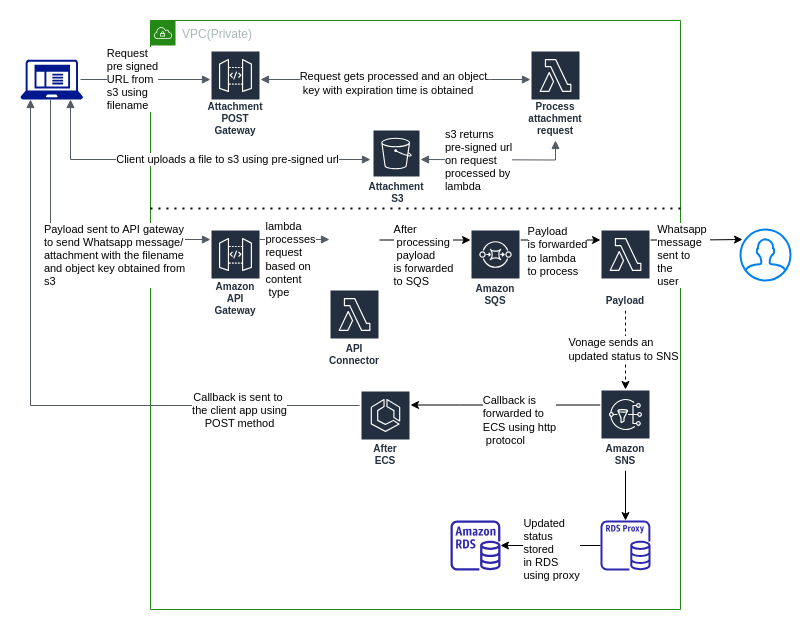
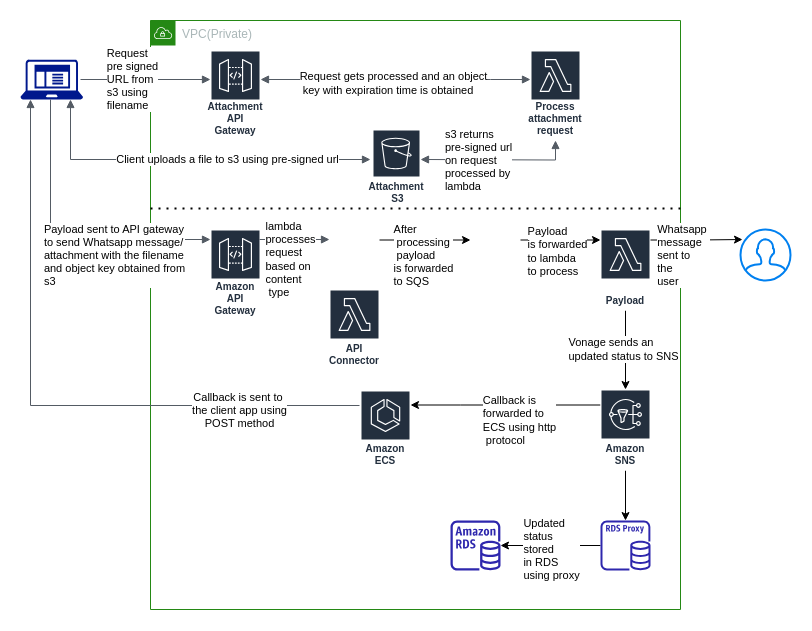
  <mxCell id="0" />
  <mxCell id="1" parent="0" />
  <mxCell id="2" value="" style="sketch=0;aspect=fixed;pointerEvents=1;shadow=0;dashed=0;html=1;strokeColor=none;labelPosition=center;verticalLabelPosition=bottom;verticalAlign=top;align=center;fillColor=#00188D;shape=mxgraph.mscae.enterprise.client_application" vertex="1" parent="1"><mxGeometry x="20" y="59" width="62.5" height="40" as="geometry" /></mxCell>
  <mxCell id="3" value="VPC(Private)" style="points=[[0,0],[0.25,0],[0.5,0],[0.75,0],[1,0],[1,0.25],[1,0.5],[1,0.75],[1,1],[0.75,1],[0.5,1],[0.25,1],[0,1],[0,0.75],[0,0.5],[0,0.25]];outlineConnect=0;gradientColor=none;html=1;whiteSpace=wrap;fontSize=12;fontStyle=0;container=1;pointerEvents=0;collapsible=0;recursiveResize=0;shape=mxgraph.aws4.group;grIcon=mxgraph.aws4.group_vpc;strokeColor=#248814;fillColor=none;verticalAlign=top;align=left;spacingLeft=30;fontColor=#AAB7B8;dashed=0;" vertex="1" parent="1"><mxGeometry x="150" y="20" width="530" height="589" as="geometry" /></mxCell>
- <mxCell id="4" value="Attachment POST Gateway" style="sketch=0;outlineConnect=0;fontColor=#232F3E;gradientColor=none;strokeColor=#ffffff;fillColor=#232F3E;dashed=0;verticalLabelPosition=middle;verticalAlign=bottom;align=center;html=1;whiteSpace=wrap;fontSize=10;fontStyle=1;spacing=3;shape=mxgraph.aws4.productIcon;prIcon=mxgraph.aws4.api_gateway;" vertex="1" parent="3"><mxGeometry x="60" y="30" width="50" height="90" as="geometry" /></mxCell>
+ <mxCell id="4" value="Attachment API Gateway" style="sketch=0;outlineConnect=0;fontColor=#232F3E;gradientColor=none;strokeColor=#ffffff;fillColor=#232F3E;dashed=0;verticalLabelPosition=middle;verticalAlign=bottom;align=center;html=1;whiteSpace=wrap;fontSize=10;fontStyle=1;spacing=3;shape=mxgraph.aws4.productIcon;prIcon=mxgraph.aws4.api_gateway;" vertex="1" parent="3"><mxGeometry x="60" y="30" width="50" height="90" as="geometry" /></mxCell>
  <mxCell id="5" value="Process attachment request" style="sketch=0;outlineConnect=0;fontColor=#232F3E;gradientColor=none;strokeColor=#ffffff;fillColor=#232F3E;dashed=0;verticalLabelPosition=middle;verticalAlign=bottom;align=center;html=1;whiteSpace=wrap;fontSize=10;fontStyle=1;spacing=3;shape=mxgraph.aws4.productIcon;prIcon=mxgraph.aws4.lambda;" vertex="1" parent="3"><mxGeometry x="380" y="30" width="50" height="90" as="geometry" /></mxCell>
  <mxCell id="6" value="Attachment&lt;br&gt;&amp;nbsp;S3" style="sketch=0;outlineConnect=0;fontColor=#232F3E;gradientColor=none;strokeColor=#ffffff;fillColor=#232F3E;dashed=0;verticalLabelPosition=middle;verticalAlign=bottom;align=center;html=1;whiteSpace=wrap;fontSize=10;fontStyle=1;spacing=3;shape=mxgraph.aws4.productIcon;prIcon=mxgraph.aws4.s3;" vertex="1" parent="3"><mxGeometry x="222" y="109" width="48" height="79" as="geometry" /></mxCell>
  <mxCell id="7" value="Amazon API Gateway" style="sketch=0;outlineConnect=0;fontColor=#232F3E;gradientColor=none;strokeColor=#ffffff;fillColor=#232F3E;dashed=0;verticalLabelPosition=middle;verticalAlign=bottom;align=center;html=1;whiteSpace=wrap;fontSize=10;fontStyle=1;spacing=3;shape=mxgraph.aws4.productIcon;prIcon=mxgraph.aws4.api_gateway;" vertex="1" parent="3"><mxGeometry x="60" y="209" width="50" height="91" as="geometry" /></mxCell>
  <mxCell id="8" style="edgeStyle=orthogonalEdgeStyle;rounded=0;orthogonalLoop=1;jettySize=auto;html=1;" edge="1" parent="3"><mxGeometry relative="1" as="geometry"><mxPoint x="229" y="219.5" as="sourcePoint" /><mxPoint x="320" y="219.5" as="targetPoint" /></mxGeometry></mxCell>
  <mxCell id="9" value="&lt;div style=&quot;text-align: justify&quot;&gt;After&lt;/div&gt;&lt;div style=&quot;text-align: justify&quot;&gt;&amp;nbsp;processing&lt;/div&gt;&lt;div style=&quot;text-align: justify&quot;&gt;&amp;nbsp;payload&lt;/div&gt;&lt;div style=&quot;text-align: justify&quot;&gt;is forwarded&lt;/div&gt;&lt;div style=&quot;text-align: justify&quot;&gt;to SQS&lt;/div&gt;" style="edgeLabel;html=1;align=center;verticalAlign=middle;resizable=0;points=[];" vertex="1" connectable="0" parent="8"><mxGeometry x="-0.077" relative="1" as="geometry"><mxPoint x="1" y="15" as="offset" /></mxGeometry></mxCell>
  <mxCell id="10" value="API Connector" style="sketch=0;outlineConnect=0;fontColor=#232F3E;gradientColor=none;strokeColor=#ffffff;fillColor=#232F3E;dashed=0;verticalLabelPosition=middle;verticalAlign=bottom;align=center;html=1;whiteSpace=wrap;fontSize=10;fontStyle=1;spacing=3;shape=mxgraph.aws4.productIcon;prIcon=mxgraph.aws4.lambda;" vertex="1" parent="3"><mxGeometry x="179" y="269" width="50" height="81" as="geometry" /></mxCell>
  <mxCell id="11" value="&lt;div style=&quot;text-align: justify&quot;&gt;&lt;br&gt;&lt;/div&gt;" style="edgeStyle=orthogonalEdgeStyle;rounded=0;orthogonalLoop=1;jettySize=auto;html=1;" edge="1" parent="3"><mxGeometry relative="1" as="geometry"><mxPoint x="370" y="219.5" as="sourcePoint" /><mxPoint x="450" y="219.5" as="targetPoint" /></mxGeometry></mxCell>
  <mxCell id="12" value="&lt;div style=&quot;text-align: justify&quot;&gt;Payload&amp;nbsp;&lt;/div&gt;&lt;div style=&quot;text-align: justify&quot;&gt;is forwarded&lt;/div&gt;&lt;div style=&quot;text-align: justify&quot;&gt;to lambda&lt;/div&gt;&lt;div style=&quot;text-align: justify&quot;&gt;to process&lt;/div&gt;" style="edgeLabel;html=1;align=center;verticalAlign=middle;resizable=0;points=[];" vertex="1" connectable="0" parent="11"><mxGeometry x="-0.1" y="1" relative="1" as="geometry"><mxPoint y="12" as="offset" /></mxGeometry></mxCell>
- <mxCell id="13" value="Amazon SQS" style="sketch=0;outlineConnect=0;fontColor=#232F3E;gradientColor=none;strokeColor=#ffffff;fillColor=#232F3E;dashed=0;verticalLabelPosition=middle;verticalAlign=bottom;align=center;html=1;whiteSpace=wrap;fontSize=10;fontStyle=1;spacing=3;shape=mxgraph.aws4.productIcon;prIcon=mxgraph.aws4.sqs;" vertex="1" parent="3"><mxGeometry x="320" y="209" width="50" height="81" as="geometry" /></mxCell>
- <mxCell id="14" style="edgeStyle=orthogonalEdgeStyle;rounded=0;orthogonalLoop=1;jettySize=auto;html=1;dashed=1;" edge="1" parent="3" source="16" target="22"><mxGeometry relative="1" as="geometry" /></mxCell>
+ <mxCell id="14" style="edgeStyle=orthogonalEdgeStyle;rounded=0;orthogonalLoop=1;jettySize=auto;html=1;" edge="1" parent="3" source="16" target="22"><mxGeometry relative="1" as="geometry" /></mxCell>
  <mxCell id="15" value="&lt;div style=&quot;text-align: justify&quot;&gt;Vonage&amp;nbsp;sends an&lt;/div&gt;&lt;div style=&quot;text-align: justify&quot;&gt;updated status to SNS&lt;/div&gt;" style="edgeLabel;html=1;align=center;verticalAlign=middle;resizable=0;points=[];" vertex="1" connectable="0" parent="14"><mxGeometry x="-0.443" y="3" relative="1" as="geometry"><mxPoint x="-6" y="16" as="offset" /></mxGeometry></mxCell>
  <mxCell id="16" value="Payload" style="sketch=0;outlineConnect=0;fontColor=#232F3E;gradientColor=none;strokeColor=#ffffff;fillColor=#232F3E;dashed=0;verticalLabelPosition=middle;verticalAlign=bottom;align=center;html=1;whiteSpace=wrap;fontSize=10;fontStyle=1;spacing=3;shape=mxgraph.aws4.productIcon;prIcon=mxgraph.aws4.lambda;" vertex="1" parent="3"><mxGeometry x="450" y="209" width="50" height="81" as="geometry" /></mxCell>
  <mxCell id="17" style="edgeStyle=orthogonalEdgeStyle;rounded=0;orthogonalLoop=1;jettySize=auto;html=1;" edge="1" parent="3" source="22" target="35"><mxGeometry relative="1" as="geometry" /></mxCell>
  <mxCell id="18" style="edgeStyle=orthogonalEdgeStyle;rounded=0;orthogonalLoop=1;jettySize=auto;html=1;" edge="1" parent="3"><mxGeometry relative="1" as="geometry"><mxPoint x="450" y="384.5" as="sourcePoint" /><mxPoint x="260" y="384.5" as="targetPoint" /><Array as="points"><mxPoint x="310" y="385" /><mxPoint x="310" y="385" /></Array></mxGeometry></mxCell>
  <mxCell id="19" value="&lt;span style=&quot;color: rgba(0 , 0 , 0 , 0) ; font-family: monospace ; font-size: 0px ; background-color: rgb(248 , 249 , 250)&quot;&gt;%3CmxGraphModel%3E%3Croot%3E%3CmxCell%20id%3D%220%22%2F%3E%3CmxCell%20id%3D%221%22%20parent%3D%220%22%2F%3E%3CmxCell%20id%3D%222%22%20value%3D%22%26lt%3Bdiv%20style%3D%26quot%3Btext-align%3A%20justify%26quot%3B%26gt%3Bupdated%26lt%3B%2Fdiv%26gt%3B%26lt%3Bdiv%20style%3D%26quot%3Btext-align%3A%20justify%26quot%3B%26gt%3Bstatus%26lt%3B%2Fdiv%26gt%3B%26lt%3Bdiv%20style%3D%26quot%3Btext-align%3A%20justify%26quot%3B%26gt%3Bstored%26lt%3B%2Fdiv%26gt%3B%26lt%3Bdiv%20style%3D%26quot%3Btext-align%3A%20justify%26quot%3B%26gt%3Bin%20rds%26lt%3B%2Fdiv%26gt%3B%26lt%3Bdiv%20style%3D%26quot%3Btext-align%3A%20justify%26quot%3B%26gt%3Busing%20proxy%26lt%3B%2Fdiv%26gt%3B%22%20style%3D%22edgeLabel%3Bhtml%3D1%3Balign%3Dcenter%3BverticalAlign%3Dmiddle%3Bresizable%3D0%3Bpoints%3D%5B%5D%3B%22%20vertex%3D%221%22%20connectable%3D%220%22%20parent%3D%221%22%3E%3CmxGeometry%20x%3D%22540%22%20y%3D%22559%22%20as%3D%22geometry%22%2F%3E%3C%2FmxCell%3E%3C%2Froot%3E%3C%2FmxGraphModel%3E&lt;/span&gt;&lt;span style=&quot;color: rgba(0 , 0 , 0 , 0) ; font-family: monospace ; font-size: 0px ; background-color: rgb(248 , 249 , 250)&quot;&gt;%3CmxGraphModel%3E%3Croot%3E%3CmxCell%20id%3D%220%22%2F%3E%3CmxCell%20id%3D%221%22%20parent%3D%220%22%2F%3E%3CmxCell%20id%3D%222%22%20value%3D%22%26lt%3Bdiv%20style%3D%26quot%3Btext-align%3A%20justify%26quot%3B%26gt%3Bupdated%26lt%3B%2Fdiv%26gt%3B%26lt%3Bdiv%20style%3D%26quot%3Btext-align%3A%20justify%26quot%3B%26gt%3Bstatus%26lt%3B%2Fdiv%26gt%3B%26lt%3Bdiv%20style%3D%26quot%3Btext-align%3A%20justify%26quot%3B%26gt%3Bstored%26lt%3B%2Fdiv%26gt%3B%26lt%3Bdiv%20style%3D%26quot%3Btext-align%3A%20justify%26quot%3B%26gt%3Bin%20rds%26lt%3B%2Fdiv%26gt%3B%26lt%3Bdiv%20style%3D%26quot%3Btext-align%3A%20justify%26quot%3B%26gt%3Busing%20proxy%26lt%3B%2Fdiv%26gt%3B%22%20style%3D%22edgeLabel%3Bhtml%3D1%3Balign%3Dcenter%3BverticalAlign%3Dmiddle%3Bresizable%3D0%3Bpoints%3D%5B%5D%3B%22%20vertex%3D%221%22%20connectable%3D%220%22%20parent%3D%221%22%3E%3CmxGeometry%20x%3D%22540%22%20y%3D%22559%22%20as%3D%22geometry%22%2F%3E%3C%2FmxCell%3E%3C%2Froot%3E%3C%2FmxGraphModel%3E&lt;/span&gt;" style="edgeLabel;html=1;align=center;verticalAlign=middle;resizable=0;points=[];" vertex="1" connectable="0" parent="18"><mxGeometry x="-0.032" y="-1" relative="1" as="geometry"><mxPoint as="offset" /></mxGeometry></mxCell>
  <mxCell id="20" value="&lt;span style=&quot;color: rgba(0 , 0 , 0 , 0) ; font-family: monospace ; font-size: 0px ; background-color: rgb(248 , 249 , 250)&quot;&gt;%3CmxGraphModel%3E%3Croot%3E%3CmxCell%20id%3D%220%22%2F%3E%3CmxCell%20id%3D%221%22%20parent%3D%220%22%2F%3E%3CmxCell%20id%3D%222%22%20value%3D%22%26lt%3Bdiv%20style%3D%26quot%3Btext-align%3A%20justify%26quot%3B%26gt%3Bupdated%26lt%3B%2Fdiv%26gt%3B%26lt%3Bdiv%20style%3D%26quot%3Btext-align%3A%20justify%26quot%3B%26gt%3Bstatus%26lt%3B%2Fdiv%26gt%3B%26lt%3Bdiv%20style%3D%26quot%3Btext-align%3A%20justify%26quot%3B%26gt%3Bstored%26lt%3B%2Fdiv%26gt%3B%26lt%3Bdiv%20style%3D%26quot%3Btext-align%3A%20justify%26quot%3B%26gt%3Bin%20rds%26lt%3B%2Fdiv%26gt%3B%26lt%3Bdiv%20style%3D%26quot%3Btext-align%3A%20justify%26quot%3B%26gt%3Busing%20proxy%26lt%3B%2Fdiv%26gt%3B%22%20style%3D%22edgeLabel%3Bhtml%3D1%3Balign%3Dcenter%3BverticalAlign%3Dmiddle%3Bresizable%3D0%3Bpoints%3D%5B%5D%3B%22%20vertex%3D%221%22%20connectable%3D%220%22%20parent%3D%221%22%3E%3CmxGeometry%20x%3D%22540%22%20y%3D%22559%22%20as%3D%22geometry%22%2F%3E%3C%2FmxCell%3E%3C%2Froot%3E%3C%2FmxGraphModel%3E&lt;/span&gt;" style="edgeLabel;html=1;align=center;verticalAlign=middle;resizable=0;points=[];" vertex="1" connectable="0" parent="18"><mxGeometry x="0.032" y="4" relative="1" as="geometry"><mxPoint as="offset" /></mxGeometry></mxCell>
  <mxCell id="21" value="&lt;div style=&quot;text-align: justify&quot;&gt;Callback is&lt;/div&gt;&lt;div style=&quot;text-align: justify&quot;&gt;forwarded to&lt;/div&gt;&lt;div style=&quot;text-align: justify&quot;&gt;ECS using http&lt;/div&gt;&lt;div style=&quot;text-align: justify&quot;&gt;&amp;nbsp;protocol&lt;/div&gt;" style="edgeLabel;html=1;align=center;verticalAlign=middle;resizable=0;points=[];" vertex="1" connectable="0" parent="18"><mxGeometry x="-0.242" relative="1" as="geometry"><mxPoint x="-10" y="15" as="offset" /></mxGeometry></mxCell>
  <mxCell id="22" value="Amazon SNS" style="sketch=0;outlineConnect=0;fontColor=#232F3E;gradientColor=none;strokeColor=#ffffff;fillColor=#232F3E;dashed=0;verticalLabelPosition=middle;verticalAlign=bottom;align=center;html=1;whiteSpace=wrap;fontSize=10;fontStyle=1;spacing=3;shape=mxgraph.aws4.productIcon;prIcon=mxgraph.aws4.sns;" vertex="1" parent="3"><mxGeometry x="450" y="369" width="50" height="81" as="geometry" /></mxCell>
  <mxCell id="23" value="" style="sketch=0;outlineConnect=0;fontColor=#232F3E;gradientColor=none;fillColor=#2E27AD;strokeColor=none;dashed=0;verticalLabelPosition=bottom;verticalAlign=top;align=center;html=1;fontSize=12;fontStyle=0;aspect=fixed;pointerEvents=1;shape=mxgraph.aws4.rds_instance;" vertex="1" parent="3"><mxGeometry x="300" y="500" width="50" height="50" as="geometry" /></mxCell>
- <mxCell id="24" value="After ECS" style="sketch=0;outlineConnect=0;fontColor=#232F3E;gradientColor=none;strokeColor=#ffffff;fillColor=#232F3E;dashed=0;verticalLabelPosition=middle;verticalAlign=bottom;align=center;html=1;whiteSpace=wrap;fontSize=10;fontStyle=1;spacing=3;shape=mxgraph.aws4.productIcon;prIcon=mxgraph.aws4.ecs;" vertex="1" parent="3"><mxGeometry x="210" y="370" width="50" height="80" as="geometry" /></mxCell>
+ <mxCell id="24" value="Amazon ECS" style="sketch=0;outlineConnect=0;fontColor=#232F3E;gradientColor=none;strokeColor=#ffffff;fillColor=#232F3E;dashed=0;verticalLabelPosition=middle;verticalAlign=bottom;align=center;html=1;whiteSpace=wrap;fontSize=10;fontStyle=1;spacing=3;shape=mxgraph.aws4.productIcon;prIcon=mxgraph.aws4.ecs;" vertex="1" parent="3"><mxGeometry x="210" y="370" width="50" height="80" as="geometry" /></mxCell>
  <mxCell id="25" value="" style="edgeStyle=orthogonalEdgeStyle;html=1;endArrow=block;elbow=vertical;startArrow=none;endFill=1;strokeColor=#545B64;rounded=0;" edge="1" parent="3"><mxGeometry width="100" relative="1" as="geometry"><mxPoint x="-70" y="59" as="sourcePoint" /><mxPoint x="60" y="59" as="targetPoint" /><Array as="points"><mxPoint x="-10" y="59" /><mxPoint x="-10" y="59" /></Array></mxGeometry></mxCell>
  <mxCell id="26" value="&lt;div style=&quot;text-align: justify&quot;&gt;Request&lt;/div&gt;&lt;div style=&quot;text-align: justify&quot;&gt;pre signed&lt;/div&gt;&lt;div style=&quot;text-align: justify&quot;&gt;URL from&lt;/div&gt;&lt;div style=&quot;text-align: justify&quot;&gt;s3 using&lt;/div&gt;&lt;div style=&quot;text-align: justify&quot;&gt;filename&lt;/div&gt;" style="edgeLabel;html=1;align=center;verticalAlign=middle;resizable=0;points=[];" vertex="1" connectable="0" parent="25"><mxGeometry x="-0.215" y="1" relative="1" as="geometry"><mxPoint as="offset" /></mxGeometry></mxCell>
  <mxCell id="27" value="" style="edgeStyle=orthogonalEdgeStyle;html=1;endArrow=block;elbow=vertical;startArrow=block;startFill=1;endFill=1;strokeColor=#545B64;rounded=0;" edge="1" parent="3"><mxGeometry width="100" relative="1" as="geometry"><mxPoint x="110" y="59" as="sourcePoint" /><mxPoint x="380" y="59" as="targetPoint" /><Array as="points"><mxPoint x="340" y="59" /><mxPoint x="340" y="59" /></Array></mxGeometry></mxCell>
  <mxCell id="28" value="&lt;div style=&quot;text-align: justify&quot;&gt;Request gets processed and an object&lt;/div&gt;&lt;div style=&quot;text-align: justify&quot;&gt;&amp;nbsp;key with expiration time is obtained&lt;/div&gt;" style="edgeLabel;html=1;align=center;verticalAlign=middle;resizable=0;points=[];" vertex="1" connectable="0" parent="27"><mxGeometry x="-0.133" y="-3" relative="1" as="geometry"><mxPoint x="15" as="offset" /></mxGeometry></mxCell>
  <mxCell id="29" value="" style="edgeStyle=orthogonalEdgeStyle;html=1;endArrow=block;elbow=vertical;startArrow=block;startFill=1;endFill=1;strokeColor=#545B64;rounded=0;" edge="1" parent="3" target="5"><mxGeometry width="100" relative="1" as="geometry"><mxPoint x="270" y="139" as="sourcePoint" /><mxPoint x="370" y="139" as="targetPoint" /></mxGeometry></mxCell>
  <mxCell id="30" value="&lt;div style=&quot;text-align: justify&quot;&gt;s3 returns&amp;nbsp;&lt;/div&gt;&lt;div style=&quot;text-align: justify&quot;&gt;pre-signed url&lt;/div&gt;&lt;div style=&quot;text-align: justify&quot;&gt;on request&lt;/div&gt;&lt;div style=&quot;text-align: justify&quot;&gt;processed by&lt;/div&gt;&lt;div style=&quot;text-align: justify&quot;&gt;lambda&lt;/div&gt;" style="edgeLabel;html=1;align=center;verticalAlign=middle;resizable=0;points=[];" vertex="1" connectable="0" parent="29"><mxGeometry x="-0.368" relative="1" as="geometry"><mxPoint x="9" as="offset" /></mxGeometry></mxCell>
  <mxCell id="31" value="" style="edgeStyle=orthogonalEdgeStyle;html=1;endArrow=block;elbow=vertical;startArrow=none;endFill=1;strokeColor=#545B64;rounded=0;" edge="1" parent="3"><mxGeometry width="100" relative="1" as="geometry"><mxPoint x="109" y="219" as="sourcePoint" /><mxPoint x="179" y="219" as="targetPoint" /></mxGeometry></mxCell>
  <mxCell id="32" value="&lt;div style=&quot;text-align: justify&quot;&gt;lambda&lt;/div&gt;&lt;div style=&quot;text-align: justify&quot;&gt;processes&lt;/div&gt;&lt;div style=&quot;text-align: justify&quot;&gt;request&lt;/div&gt;&lt;div style=&quot;text-align: justify&quot;&gt;based on&lt;/div&gt;&lt;div style=&quot;text-align: justify&quot;&gt;content&lt;/div&gt;&lt;div style=&quot;text-align: justify&quot;&gt;&amp;nbsp;type&lt;/div&gt;" style="edgeLabel;html=1;align=center;verticalAlign=middle;resizable=0;points=[];" vertex="1" connectable="0" parent="31"><mxGeometry x="-0.171" y="3" relative="1" as="geometry"><mxPoint x="1" y="22" as="offset" /></mxGeometry></mxCell>
  <mxCell id="33" style="edgeStyle=orthogonalEdgeStyle;rounded=0;orthogonalLoop=1;jettySize=auto;html=1;" edge="1" parent="3" source="35" target="23"><mxGeometry relative="1" as="geometry" /></mxCell>
  <mxCell id="34" value="&lt;div style=&quot;text-align: justify&quot;&gt;Updated&lt;/div&gt;&lt;div style=&quot;text-align: justify&quot;&gt;status&lt;/div&gt;&lt;div style=&quot;text-align: justify&quot;&gt;stored&lt;/div&gt;&lt;div style=&quot;text-align: justify&quot;&gt;in RDS&lt;/div&gt;&lt;div style=&quot;text-align: justify&quot;&gt;using proxy&lt;/div&gt;" style="edgeLabel;html=1;align=center;verticalAlign=middle;resizable=0;points=[];" vertex="1" connectable="0" parent="33"><mxGeometry x="0.18" y="3" relative="1" as="geometry"><mxPoint x="9" as="offset" /></mxGeometry></mxCell>
  <mxCell id="35" value="" style="sketch=0;outlineConnect=0;fontColor=#232F3E;gradientColor=none;fillColor=#2E27AD;strokeColor=none;dashed=0;verticalLabelPosition=bottom;verticalAlign=top;align=center;html=1;fontSize=12;fontStyle=0;aspect=fixed;pointerEvents=1;shape=mxgraph.aws4.rds_proxy;" vertex="1" parent="3"><mxGeometry x="450" y="500" width="50" height="50" as="geometry" /></mxCell>
  <mxCell id="36" value="" style="endArrow=none;dashed=1;html=1;dashPattern=1 3;strokeWidth=2;rounded=0;" edge="1" parent="3"><mxGeometry width="50" height="50" relative="1" as="geometry"><mxPoint y="188" as="sourcePoint" /><mxPoint x="530" y="188" as="targetPoint" /></mxGeometry></mxCell>
  <mxCell id="37" value="" style="html=1;verticalLabelPosition=bottom;align=center;labelBackgroundColor=#ffffff;verticalAlign=top;strokeWidth=2;strokeColor=#0080F0;shadow=0;dashed=0;shape=mxgraph.ios7.icons.user;" vertex="1" parent="1"><mxGeometry x="740" y="229" width="50" height="51" as="geometry" /></mxCell>
  <mxCell id="38" value="" style="edgeStyle=orthogonalEdgeStyle;html=1;endArrow=block;elbow=vertical;startArrow=block;startFill=1;endFill=1;strokeColor=#545B64;rounded=0;" edge="1" parent="1"><mxGeometry width="100" relative="1" as="geometry"><mxPoint x="370" y="159" as="sourcePoint" /><mxPoint x="70" y="99" as="targetPoint" /><Array as="points"><mxPoint x="70" y="159" /></Array></mxGeometry></mxCell>
  <mxCell id="39" value="&lt;div style=&quot;text-align: justify&quot;&gt;Client uploads a file to s3 using pre-signed url&lt;/div&gt;" style="edgeLabel;html=1;align=center;verticalAlign=middle;resizable=0;points=[];" vertex="1" connectable="0" parent="38"><mxGeometry x="-0.2" y="-1" relative="1" as="geometry"><mxPoint as="offset" /></mxGeometry></mxCell>
  <mxCell id="40" value="" style="edgeStyle=orthogonalEdgeStyle;html=1;endArrow=block;elbow=vertical;startArrow=none;endFill=1;strokeColor=#545B64;rounded=0;" edge="1" parent="1"><mxGeometry width="100" relative="1" as="geometry"><mxPoint x="50" y="99" as="sourcePoint" /><mxPoint x="210" y="239" as="targetPoint" /><Array as="points"><mxPoint x="110" y="239" /><mxPoint x="110" y="239" /></Array></mxGeometry></mxCell>
  <mxCell id="41" value="&lt;div style=&quot;text-align: justify&quot;&gt;Payload sent to API gateway&lt;/div&gt;&lt;div style=&quot;text-align: justify&quot;&gt;to send Whatsapp message/&lt;/div&gt;&lt;div style=&quot;text-align: justify&quot;&gt;attachment with the filename&lt;/div&gt;&lt;div style=&quot;text-align: justify&quot;&gt;and object key obtained from&lt;/div&gt;&lt;div style=&quot;text-align: justify&quot;&gt;s3&lt;/div&gt;" style="edgeLabel;html=1;align=center;verticalAlign=middle;resizable=0;points=[];" vertex="1" connectable="0" parent="40"><mxGeometry x="0.413" y="-1" relative="1" as="geometry"><mxPoint x="-9" y="14" as="offset" /></mxGeometry></mxCell>
  <mxCell id="42" value="" style="edgeStyle=orthogonalEdgeStyle;html=1;endArrow=block;elbow=vertical;startArrow=none;endFill=1;strokeColor=#545B64;rounded=0;" edge="1" parent="1"><mxGeometry width="100" relative="1" as="geometry"><mxPoint x="359" y="405" as="sourcePoint" /><mxPoint x="30" y="99" as="targetPoint" /><Array as="points"><mxPoint x="30" y="405" /></Array></mxGeometry></mxCell>
  <mxCell id="43" value="Callback is sent to&amp;nbsp;&lt;br&gt;the client app using&lt;br&gt;POST method" style="edgeLabel;html=1;align=center;verticalAlign=middle;resizable=0;points=[];" vertex="1" connectable="0" parent="42"><mxGeometry x="-0.619" y="4" relative="1" as="geometry"><mxPoint as="offset" /></mxGeometry></mxCell>
  <mxCell id="44" style="edgeStyle=orthogonalEdgeStyle;rounded=0;orthogonalLoop=1;jettySize=auto;html=1;entryX=0.08;entryY=0.824;entryDx=0;entryDy=0;entryPerimeter=0;" edge="1" parent="1"><mxGeometry relative="1" as="geometry"><mxPoint x="650" y="239.5" as="sourcePoint" /><mxPoint x="742" y="239.024" as="targetPoint" /><Array as="points"><mxPoint x="696" y="239" /></Array></mxGeometry></mxCell>
  <mxCell id="45" value="&lt;div style=&quot;text-align: justify&quot;&gt;Whatsapp&amp;nbsp;&lt;/div&gt;&lt;div style=&quot;text-align: justify&quot;&gt;message&lt;/div&gt;&lt;div style=&quot;text-align: justify&quot;&gt;sent to&lt;/div&gt;&lt;div style=&quot;text-align: justify&quot;&gt;the&amp;nbsp;&lt;/div&gt;&lt;div style=&quot;text-align: justify&quot;&gt;user&lt;/div&gt;" style="edgeLabel;html=1;align=center;verticalAlign=middle;resizable=0;points=[];" vertex="1" connectable="0" parent="44"><mxGeometry x="-0.304" y="3" relative="1" as="geometry"><mxPoint y="18" as="offset" /></mxGeometry></mxCell>
